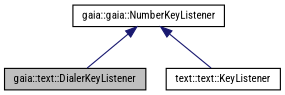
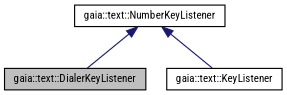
  digraph {
    fontname="Roboto Condensed"
    node [color=black fillcolor=white fontname="Roboto Condensed" fontsize=10 shape=record style=filled]
    edge [color=midnightblue dir=back fontname="Roboto Condensed" fontsize=10 labelfontname=Helvetica labelfontsize=10 style=solid]
    n1 [fillcolor=grey75 fontcolor=black height=0.2 label="gaia::text::DialerKeyListener" width=0.4]
-   n2 [height=0.2 label="gaia::gaia::NumberKeyListener" width=0.4]
-   n3 [height=0.2 label="text::text::KeyListener" width=0.4]
+   n2 [height=0.2 label="gaia::text::NumberKeyListener" width=0.4]
+   n3 [height=0.2 label="gaia::text::KeyListener" width=0.4]
    n2 -> n1
    n2 -> n3
  }
